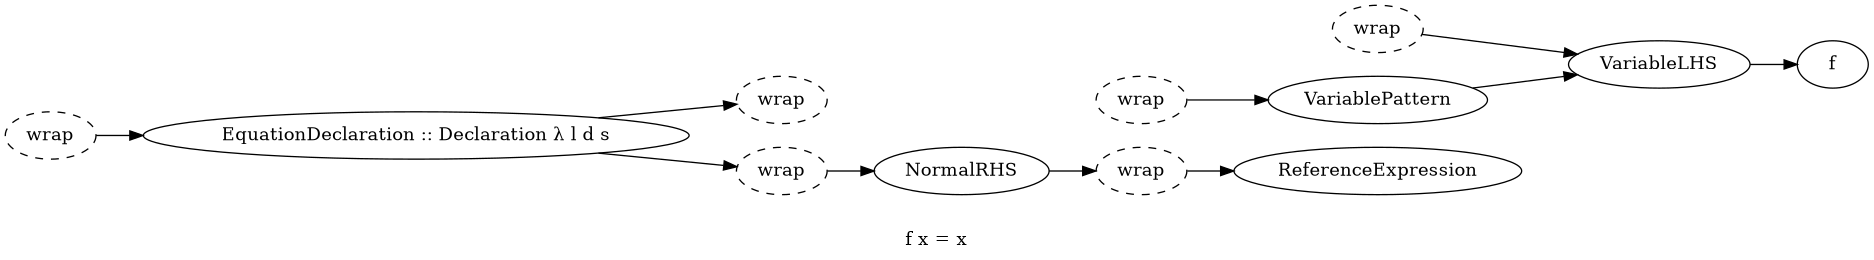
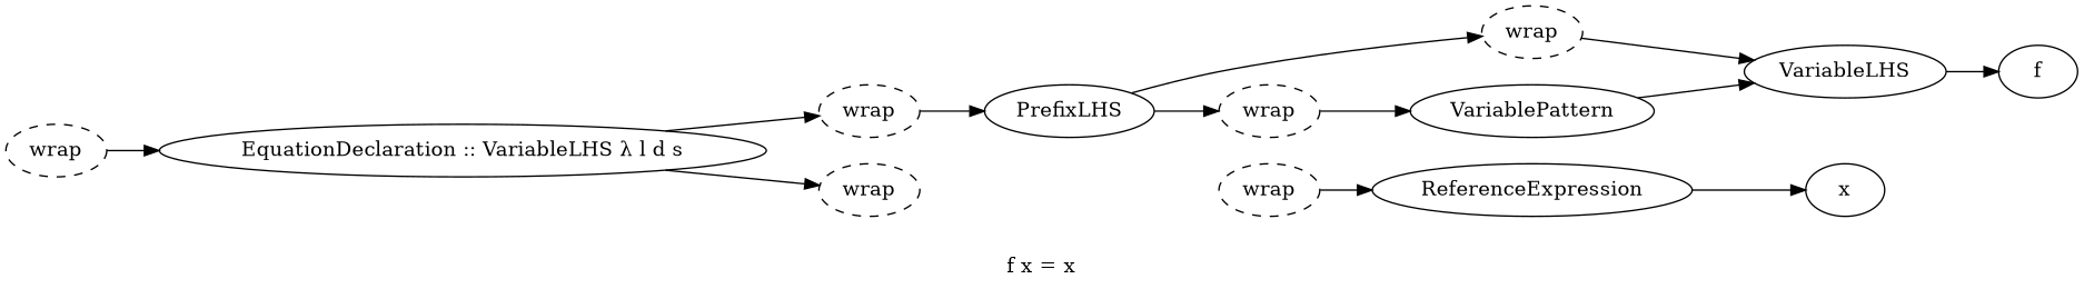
  digraph {
    label="f x = x"
    rankdir=LR
    n1 [label=wrap style=dashed]
-   n2 [label="EquationDeclaration :: Declaration λ l d s"]
+   n2 [label="EquationDeclaration :: VariableLHS λ l d s"]
    n3 [label=wrap style=dashed]
    n4 [label=wrap style=dashed]
-   NormalRHS
+   PrefixLHS
    n7 [label=wrap style=dashed]
    n8 [label=wrap style=dashed]
    n9 [label=wrap style=dashed]
    VariableLHS
    VariablePattern
    ReferenceExpression
    f
+   x
    n1 -> n2
    n2 -> n3
    n2 -> n4
-   n4 -> NormalRHS
-   NormalRHS -> n9
+   n3 -> PrefixLHS
+   PrefixLHS -> n7
+   PrefixLHS -> n8
    n7 -> VariableLHS
    n8 -> VariablePattern
    n9 -> ReferenceExpression
    VariableLHS -> f
    VariablePattern -> VariableLHS
+   ReferenceExpression -> x
  }
